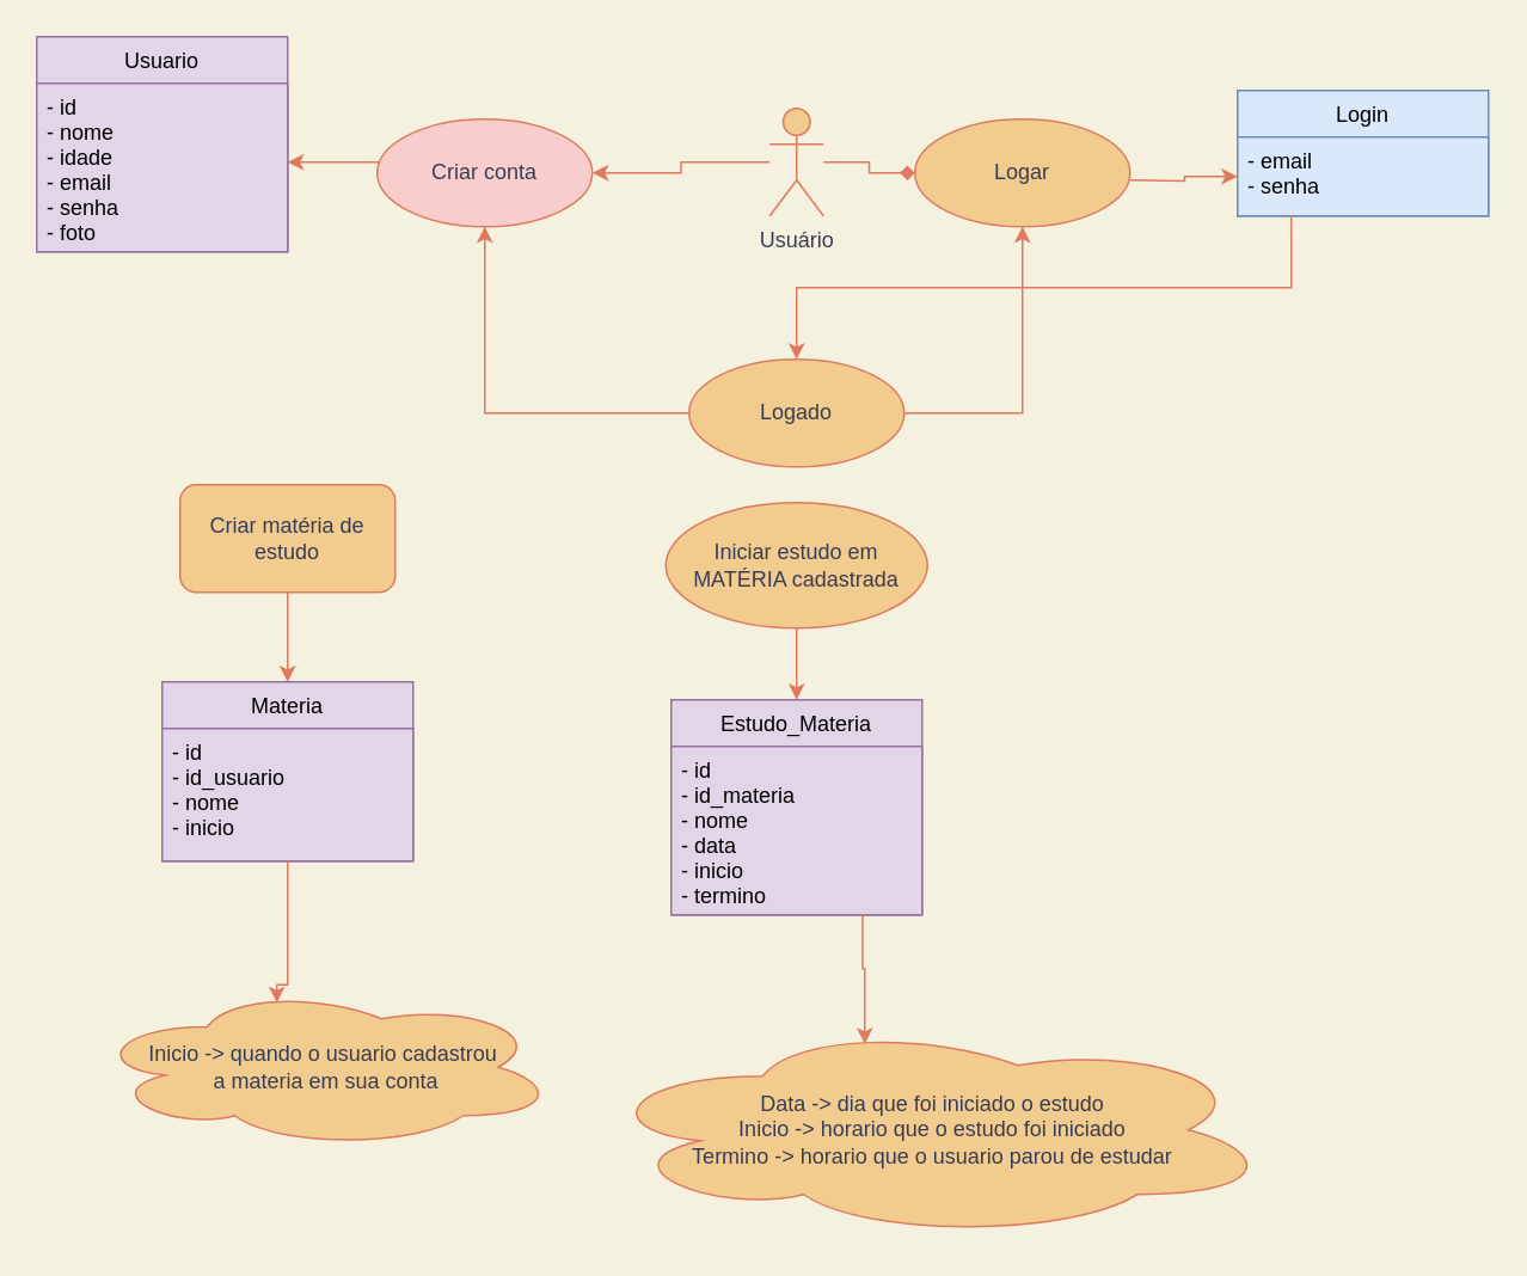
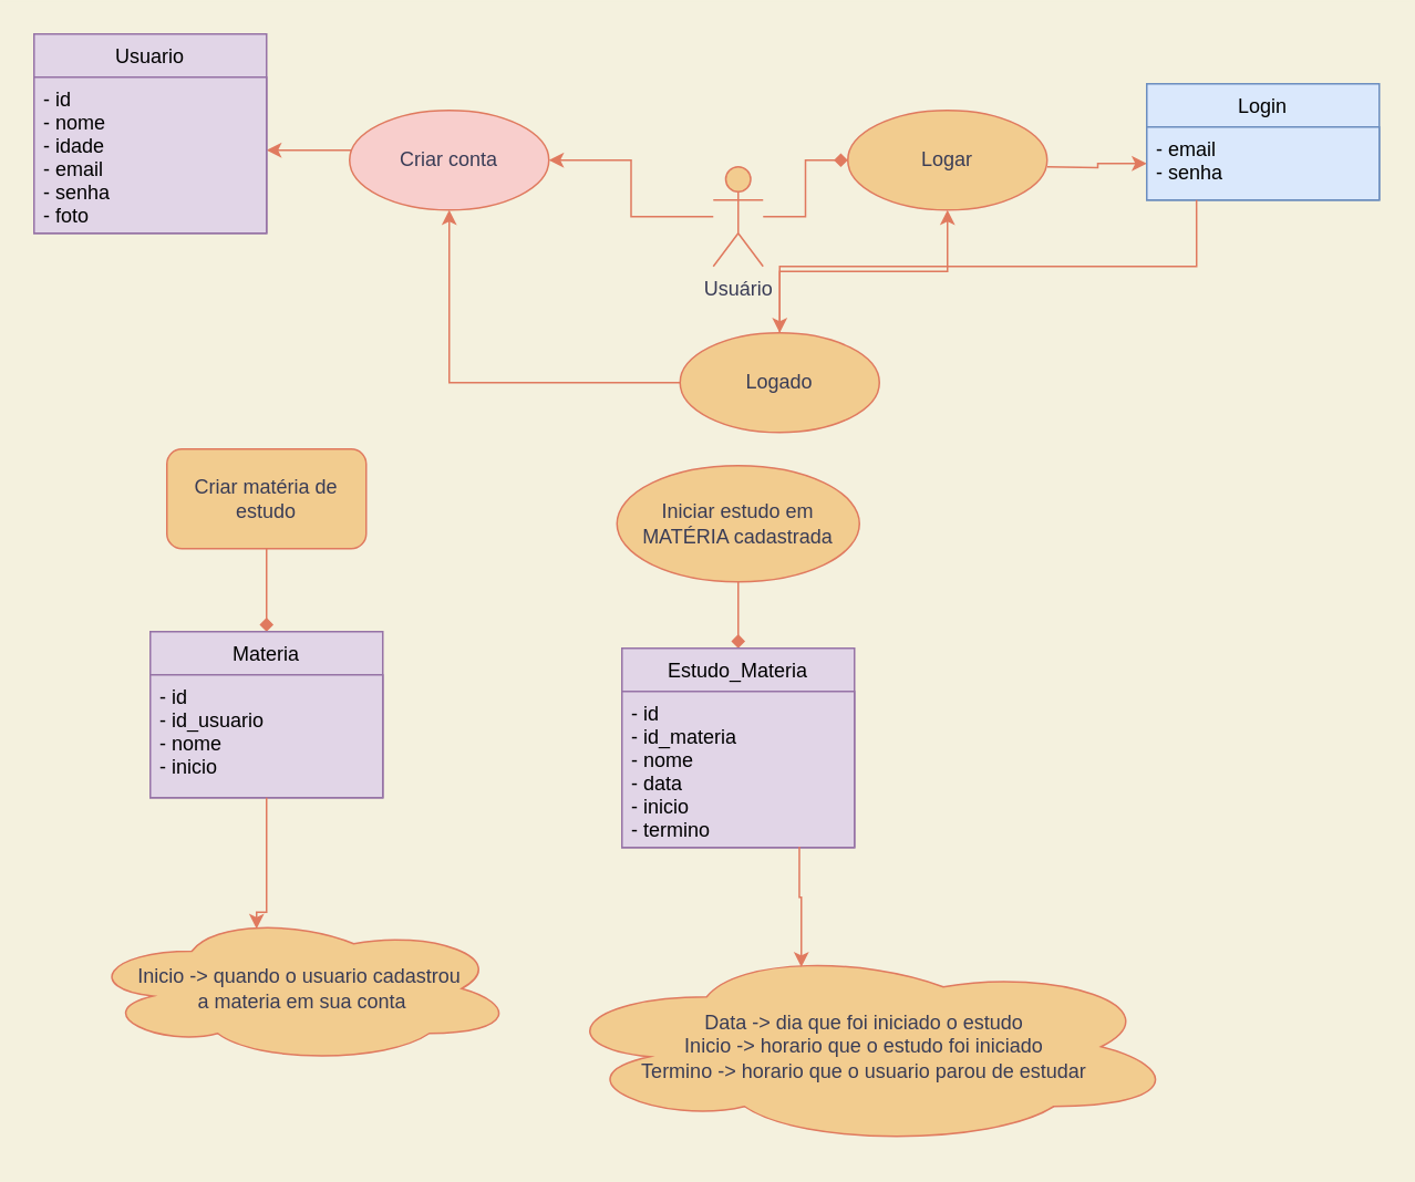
  <mxCell id="0" />
  <mxCell id="1" parent="0" />
  <mxCell id="2" value="" style="edgeStyle=orthogonalEdgeStyle;rounded=0;orthogonalLoop=1;jettySize=auto;html=1;fontColor=#393C56;strokeColor=#E07A5F;fillColor=#F2CC8F;" edge="1" parent="1" source="4" target="6"><mxGeometry relative="1" as="geometry" /></mxCell>
  <mxCell id="3" style="edgeStyle=orthogonalEdgeStyle;rounded=0;orthogonalLoop=1;jettySize=auto;html=1;entryX=0;entryY=0.5;entryDx=0;entryDy=0;fontColor=#393C56;strokeColor=#E07A5F;fillColor=#F2CC8F;endArrow=diamond;" edge="1" parent="1" source="4" target="8"><mxGeometry relative="1" as="geometry" /></mxCell>
- <mxCell id="4" value="Usuário" style="shape=umlActor;verticalLabelPosition=bottom;verticalAlign=top;html=1;fillColor=#F2CC8F;strokeColor=#E07A5F;fontColor=#393C56;" vertex="1" parent="1"><mxGeometry x="429" y="60" width="30" height="60" as="geometry" /></mxCell>
+ <mxCell id="4" value="Usuário" style="shape=umlActor;verticalLabelPosition=bottom;verticalAlign=top;html=1;fillColor=#F2CC8F;strokeColor=#E07A5F;fontColor=#393C56;" vertex="1" parent="1"><mxGeometry x="429" y="100" width="30" height="60" as="geometry" /></mxCell>
  <mxCell id="5" style="edgeStyle=orthogonalEdgeStyle;rounded=0;orthogonalLoop=1;jettySize=auto;html=1;fontColor=#393C56;strokeColor=#E07A5F;fillColor=#F2CC8F;" edge="1" parent="1" source="6" target="10"><mxGeometry relative="1" as="geometry"><Array as="points"><mxPoint x="170" y="90" /><mxPoint x="170" y="90" /></Array></mxGeometry></mxCell>
  <mxCell id="6" value="Criar conta" style="ellipse;whiteSpace=wrap;html=1;verticalAlign=middle;fillColor=#f8cecc;strokeColor=#E07A5F;fontColor=#393C56;" vertex="1" parent="1"><mxGeometry x="210" y="66" width="120" height="60" as="geometry" /></mxCell>
  <mxCell id="7" style="edgeStyle=orthogonalEdgeStyle;rounded=0;orthogonalLoop=1;jettySize=auto;html=1;entryX=0;entryY=0.5;entryDx=0;entryDy=0;fontColor=#393C56;strokeColor=#E07A5F;fillColor=#F2CC8F;" edge="1" parent="1" target="12"><mxGeometry relative="1" as="geometry"><mxPoint x="630" y="100" as="sourcePoint" /></mxGeometry></mxCell>
  <mxCell id="8" value="Logar" style="ellipse;whiteSpace=wrap;html=1;verticalAlign=middle;fillColor=#F2CC8F;strokeColor=#E07A5F;fontColor=#393C56;" vertex="1" parent="1"><mxGeometry x="510" y="66" width="120" height="60" as="geometry" /></mxCell>
  <mxCell id="9" value="Usuario" style="swimlane;fontStyle=0;childLayout=stackLayout;horizontal=1;startSize=26;fillColor=#e1d5e7;horizontalStack=0;resizeParent=1;resizeParentMax=0;resizeLast=0;collapsible=1;marginBottom=0;strokeColor=#9673a6;" vertex="1" parent="1"><mxGeometry x="20" y="20" width="140" height="120" as="geometry" /></mxCell>
  <mxCell id="10" value="- id&#10;- nome&#10;- idade&#10;- email&#10;- senha&#10;- foto" style="text;strokeColor=#9673a6;fillColor=#e1d5e7;align=left;verticalAlign=top;spacingLeft=4;spacingRight=4;overflow=hidden;rotatable=0;points=[[0,0.5],[1,0.5]];portConstraint=eastwest;" vertex="1" parent="9"><mxGeometry y="26" width="140" height="94" as="geometry" /></mxCell>
  <mxCell id="11" value="Login" style="swimlane;fontStyle=0;childLayout=stackLayout;horizontal=1;startSize=26;fillColor=#dae8fc;horizontalStack=0;resizeParent=1;resizeParentMax=0;resizeLast=0;collapsible=1;marginBottom=0;strokeColor=#6c8ebf;" vertex="1" parent="1"><mxGeometry x="690" y="50" width="140" height="70" as="geometry" /></mxCell>
  <mxCell id="12" value="- email&#10;- senha" style="text;strokeColor=#6c8ebf;fillColor=#dae8fc;align=left;verticalAlign=top;spacingLeft=4;spacingRight=4;overflow=hidden;rotatable=0;points=[[0,0.5],[1,0.5]];portConstraint=eastwest;" vertex="1" parent="11"><mxGeometry y="26" width="140" height="44" as="geometry" /></mxCell>
  <mxCell id="13" style="edgeStyle=orthogonalEdgeStyle;rounded=0;orthogonalLoop=1;jettySize=auto;html=1;fontColor=#393C56;strokeColor=#E07A5F;fillColor=#F2CC8F;exitX=0.214;exitY=1;exitDx=0;exitDy=0;exitPerimeter=0;" edge="1" parent="1" source="12" target="16"><mxGeometry relative="1" as="geometry"><mxPoint x="710" y="200" as="targetPoint" /><Array as="points" /></mxGeometry></mxCell>
  <mxCell id="14" value="" style="edgeStyle=orthogonalEdgeStyle;rounded=0;orthogonalLoop=1;jettySize=auto;html=1;fontColor=#393C56;strokeColor=#E07A5F;fillColor=#F2CC8F;" edge="1" parent="1" source="16" target="6"><mxGeometry relative="1" as="geometry" /></mxCell>
  <mxCell id="15" value="" style="edgeStyle=orthogonalEdgeStyle;rounded=0;orthogonalLoop=1;jettySize=auto;html=1;fontColor=#393C56;strokeColor=#E07A5F;fillColor=#F2CC8F;" edge="1" parent="1" source="16" target="8"><mxGeometry relative="1" as="geometry" /></mxCell>
- <mxCell id="16" value="Logado" style="ellipse;whiteSpace=wrap;html=1;verticalAlign=middle;fillColor=#F2CC8F;strokeColor=#E07A5F;fontColor=#393C56;" vertex="1" parent="1"><mxGeometry x="384" y="200" width="120" height="60" as="geometry" /></mxCell>
- <mxCell id="17" style="edgeStyle=orthogonalEdgeStyle;rounded=0;orthogonalLoop=1;jettySize=auto;html=1;entryX=0.5;entryY=0;entryDx=0;entryDy=0;fontColor=#393C56;strokeColor=#E07A5F;fillColor=#F2CC8F;" edge="1" parent="1" source="18" target="19"><mxGeometry relative="1" as="geometry" /></mxCell>
+ <mxCell id="16" value="Logado" style="ellipse;whiteSpace=wrap;html=1;verticalAlign=middle;fillColor=#F2CC8F;strokeColor=#E07A5F;fontColor=#393C56;" vertex="1" parent="1"><mxGeometry x="409" y="200" width="120" height="60" as="geometry" /></mxCell>
+ <mxCell id="17" style="edgeStyle=orthogonalEdgeStyle;rounded=0;orthogonalLoop=1;jettySize=auto;html=1;entryX=0.5;entryY=0;entryDx=0;entryDy=0;fontColor=#393C56;strokeColor=#E07A5F;fillColor=#F2CC8F;endArrow=diamond;" edge="1" parent="1" source="18" target="19"><mxGeometry relative="1" as="geometry" /></mxCell>
  <mxCell id="18" value="Criar matéria de estudo" style="whiteSpace=wrap;html=1;verticalAlign=middle;fillColor=#F2CC8F;strokeColor=#E07A5F;fontColor=#393C56;rounded=1;" vertex="1" parent="1"><mxGeometry x="100" y="270" width="120" height="60" as="geometry" /></mxCell>
  <mxCell id="19" value="Materia" style="swimlane;fontStyle=0;childLayout=stackLayout;horizontal=1;startSize=26;fillColor=#e1d5e7;horizontalStack=0;resizeParent=1;resizeParentMax=0;resizeLast=0;collapsible=1;marginBottom=0;strokeColor=#9673a6;" vertex="1" parent="1"><mxGeometry x="90" y="380" width="140" height="100" as="geometry" /></mxCell>
  <mxCell id="20" value="- id&#10;- id_usuario&#10;- nome&#10;- inicio" style="text;strokeColor=#9673a6;fillColor=#e1d5e7;align=left;verticalAlign=top;spacingLeft=4;spacingRight=4;overflow=hidden;rotatable=0;points=[[0,0.5],[1,0.5]];portConstraint=eastwest;" vertex="1" parent="19"><mxGeometry y="26" width="140" height="74" as="geometry" /></mxCell>
- <mxCell id="21" value="" style="edgeStyle=orthogonalEdgeStyle;rounded=0;orthogonalLoop=1;jettySize=auto;html=1;fontColor=#393C56;strokeColor=#E07A5F;fillColor=#F2CC8F;entryX=0.5;entryY=0;entryDx=0;entryDy=0;" edge="1" parent="1" source="22" target="23"><mxGeometry relative="1" as="geometry"><mxPoint x="444" y="435" as="targetPoint" /></mxGeometry></mxCell>
+ <mxCell id="21" value="" style="edgeStyle=orthogonalEdgeStyle;rounded=0;orthogonalLoop=1;jettySize=auto;html=1;fontColor=#393C56;strokeColor=#E07A5F;fillColor=#F2CC8F;entryX=0.5;entryY=0;entryDx=0;entryDy=0;endArrow=diamond;" edge="1" parent="1" source="22" target="23"><mxGeometry relative="1" as="geometry"><mxPoint x="444" y="435" as="targetPoint" /></mxGeometry></mxCell>
  <mxCell id="22" value="Iniciar estudo em MATÉRIA cadastrada" style="ellipse;whiteSpace=wrap;html=1;verticalAlign=middle;fillColor=#F2CC8F;strokeColor=#E07A5F;fontColor=#393C56;" vertex="1" parent="1"><mxGeometry x="371" y="280" width="146" height="70" as="geometry" /></mxCell>
  <mxCell id="23" value="Estudo_Materia" style="swimlane;fontStyle=0;childLayout=stackLayout;horizontal=1;startSize=26;fillColor=#e1d5e7;horizontalStack=0;resizeParent=1;resizeParentMax=0;resizeLast=0;collapsible=1;marginBottom=0;strokeColor=#9673a6;" vertex="1" parent="1"><mxGeometry x="374" y="390" width="140" height="120" as="geometry" /></mxCell>
  <mxCell id="24" value="- id&#10;- id_materia&#10;- nome&#10;- data&#10;- inicio&#10;- termino" style="text;strokeColor=#9673a6;fillColor=#e1d5e7;align=left;verticalAlign=top;spacingLeft=4;spacingRight=4;overflow=hidden;rotatable=0;points=[[0,0.5],[1,0.5]];portConstraint=eastwest;" vertex="1" parent="23"><mxGeometry y="26" width="140" height="94" as="geometry" /></mxCell>
  <mxCell id="25" value="Data -&amp;gt; dia que foi iniciado o estudo&lt;br&gt;Inicio -&amp;gt; horario que o estudo foi iniciado&lt;br&gt;Termino -&amp;gt; horario que o usuario parou de estudar" style="ellipse;shape=cloud;whiteSpace=wrap;html=1;verticalAlign=middle;fillColor=#F2CC8F;strokeColor=#E07A5F;fontColor=#393C56;" vertex="1" parent="1"><mxGeometry x="330" y="570" width="380" height="120" as="geometry" /></mxCell>
  <mxCell id="26" style="edgeStyle=orthogonalEdgeStyle;rounded=0;orthogonalLoop=1;jettySize=auto;html=1;entryX=0.4;entryY=0.1;entryDx=0;entryDy=0;entryPerimeter=0;fontColor=#393C56;strokeColor=#E07A5F;fillColor=#F2CC8F;exitX=0.763;exitY=0.994;exitDx=0;exitDy=0;exitPerimeter=0;" edge="1" parent="1" source="24" target="25"><mxGeometry relative="1" as="geometry"><mxPoint x="690" y="458.059" as="sourcePoint" /></mxGeometry></mxCell>
  <mxCell id="27" value="Inicio -&amp;gt; quando o usuario cadastrou&lt;br&gt;&amp;nbsp;a materia em sua conta" style="ellipse;shape=cloud;whiteSpace=wrap;html=1;verticalAlign=middle;fillColor=#F2CC8F;strokeColor=#E07A5F;fontColor=#393C56;" vertex="1" parent="1"><mxGeometry x="50" y="550" width="260" height="90" as="geometry" /></mxCell>
  <mxCell id="28" style="edgeStyle=orthogonalEdgeStyle;rounded=0;orthogonalLoop=1;jettySize=auto;html=1;entryX=0.4;entryY=0.1;entryDx=0;entryDy=0;entryPerimeter=0;fontColor=#393C56;strokeColor=#E07A5F;fillColor=#F2CC8F;" edge="1" parent="1" source="20" target="27"><mxGeometry relative="1" as="geometry"><Array as="points"><mxPoint x="160" y="549" /></Array></mxGeometry></mxCell>
